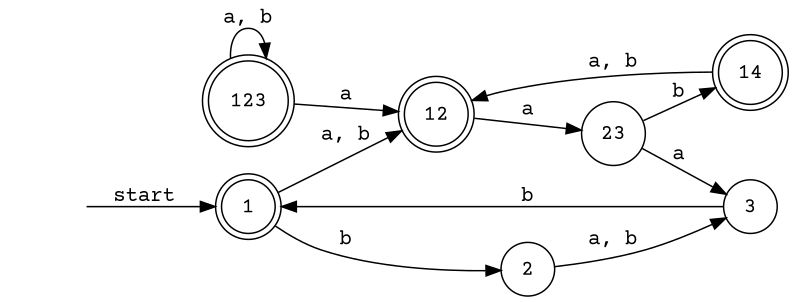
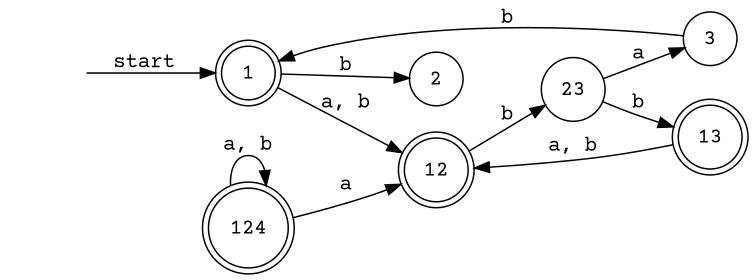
  digraph {
    fontname="Courier Prime"
    rankdir=LR
    node [fontname="Courier Prime" shape=doublecircle]
    edge [fontname="Courier Prime"]
    "" [shape=none]
    1
    12
    2 [shape=circle]
    23 [shape=circle]
    3 [shape=circle]
-   123
-   13 [label=14]
+   123 [label=124]
+   13
    "" -> 1 [label=start]
    1 -> 12 [label="a, b"]
    1 -> 2 [label=b]
-   12 -> 23 [label=a]
-   2 -> 3 [label="a, b"]
+   12 -> 23 [label=b]
    23 -> 3 [label=a]
    23 -> 13 [label=b]
    3 -> 1 [label=b]
    123 -> 12 [label=a]
    123 -> 123 [label="a, b"]
    13 -> 12 [label="a, b"]
  }
